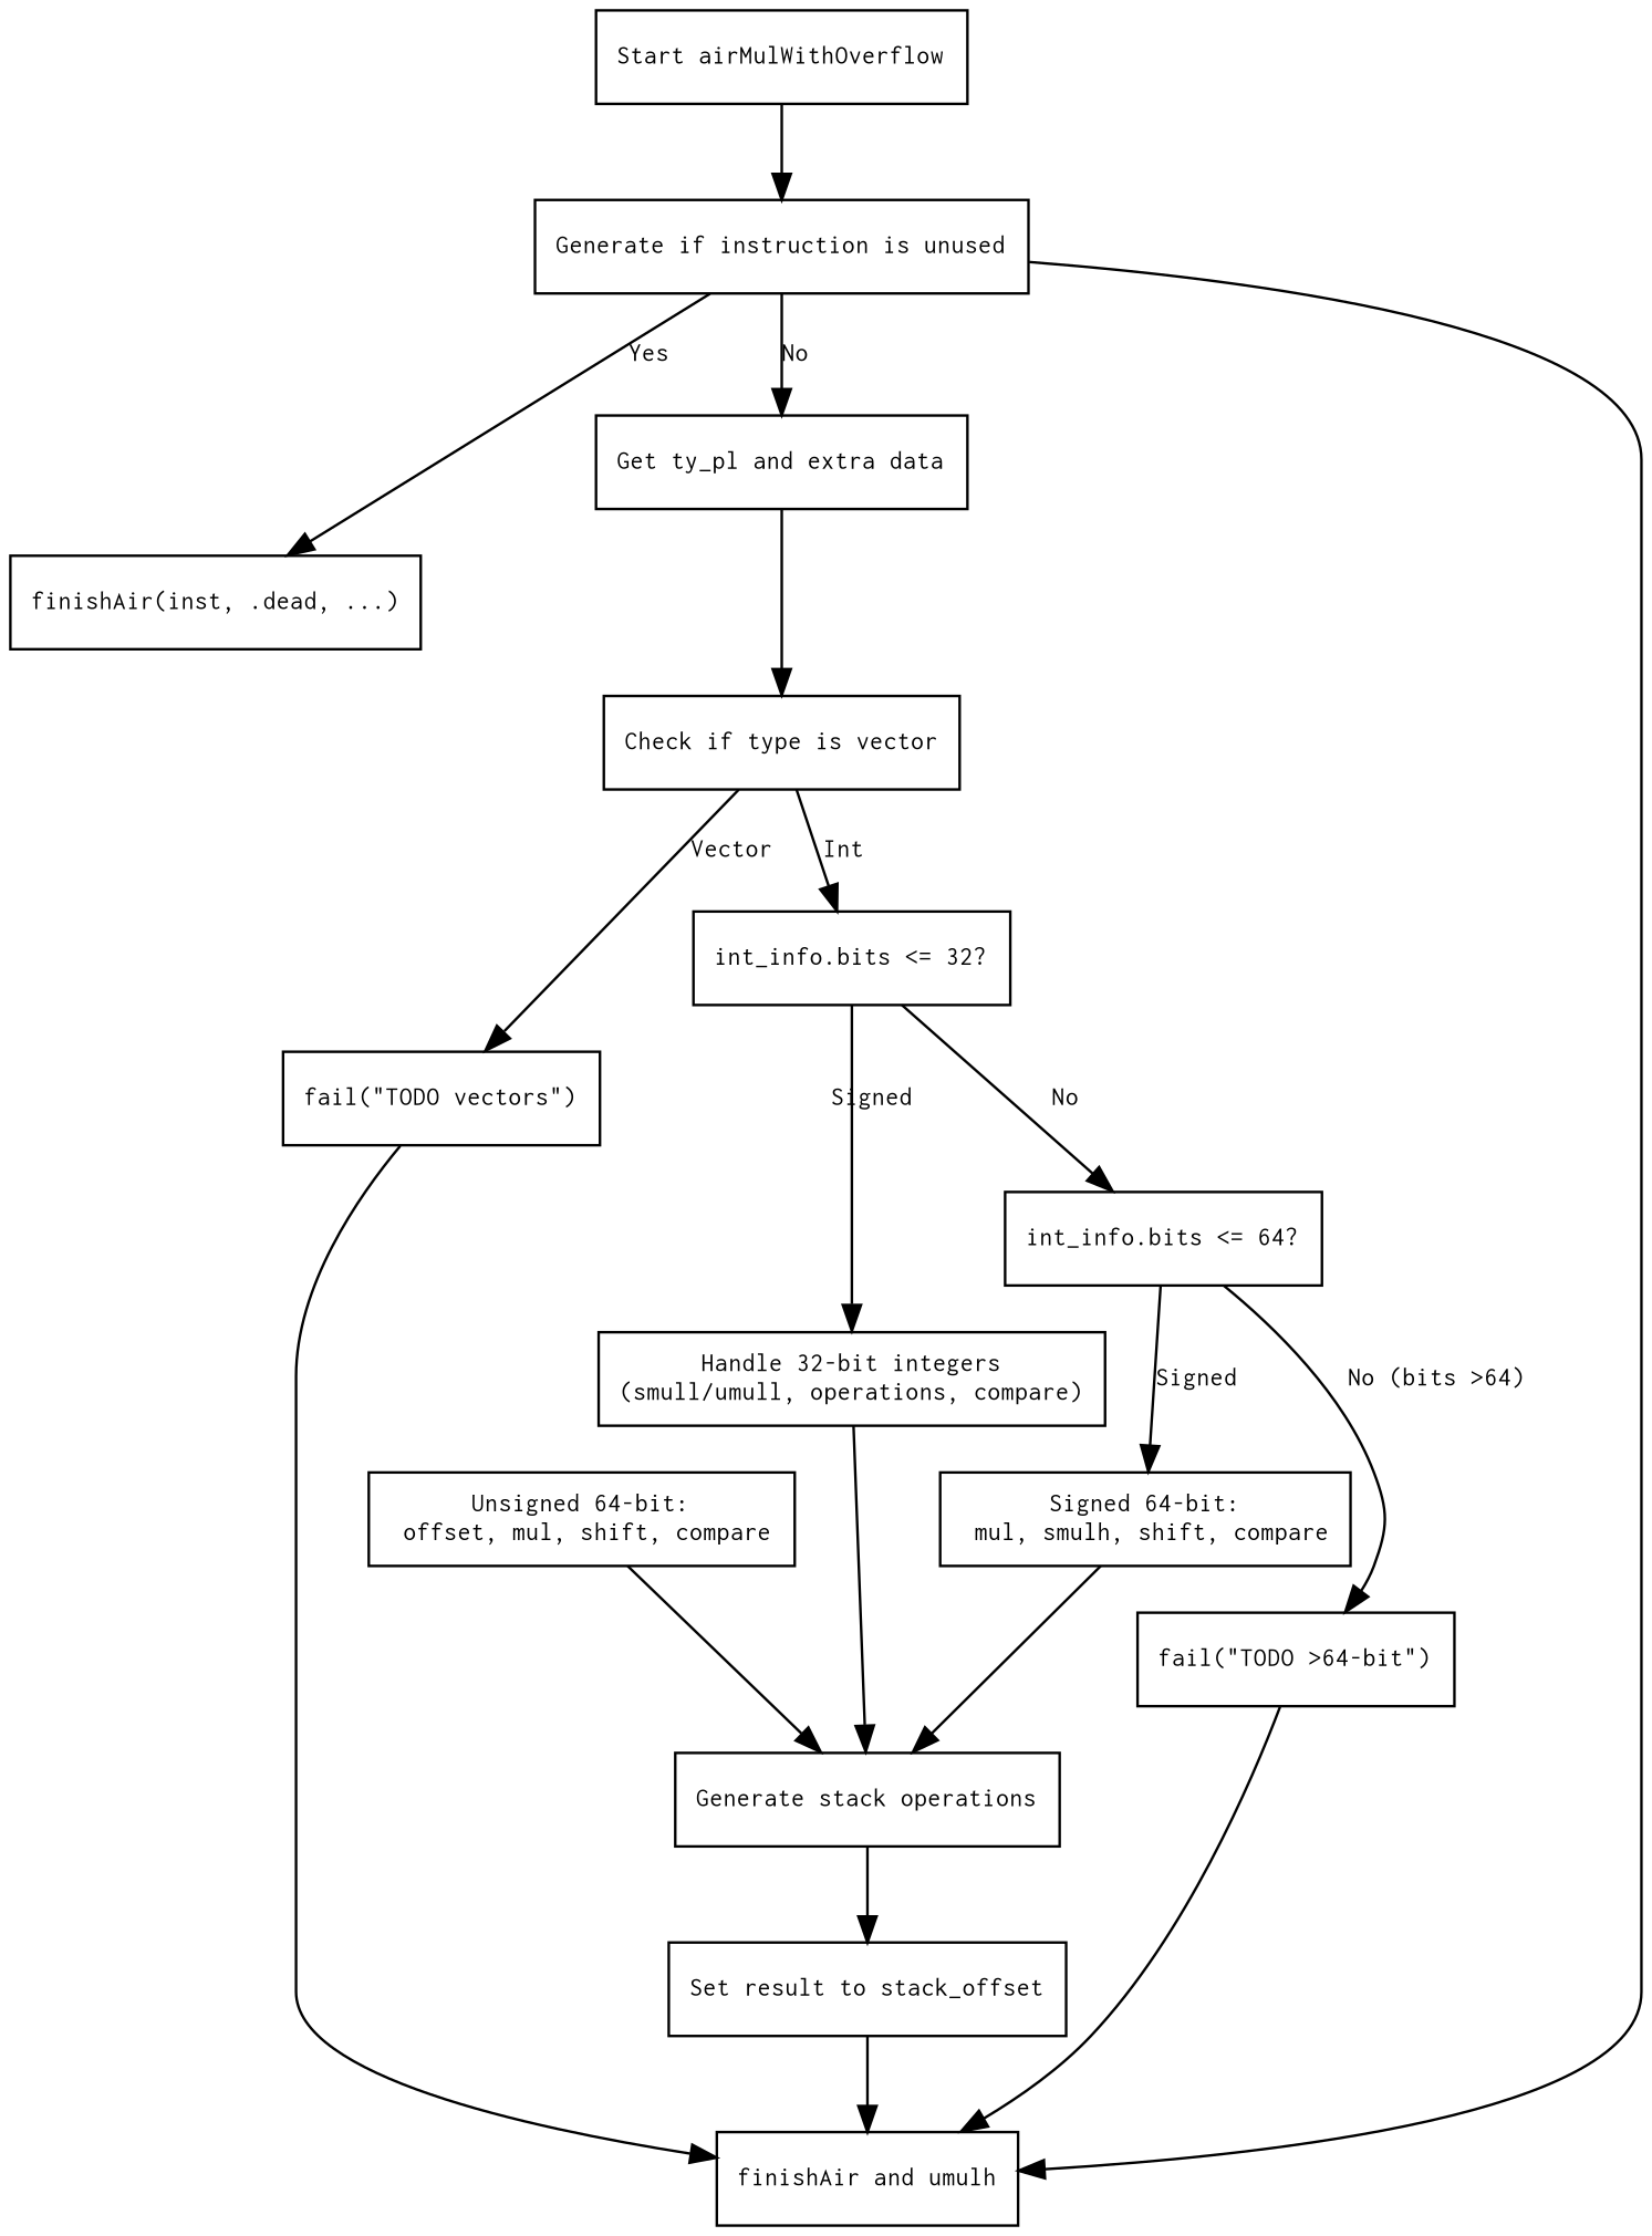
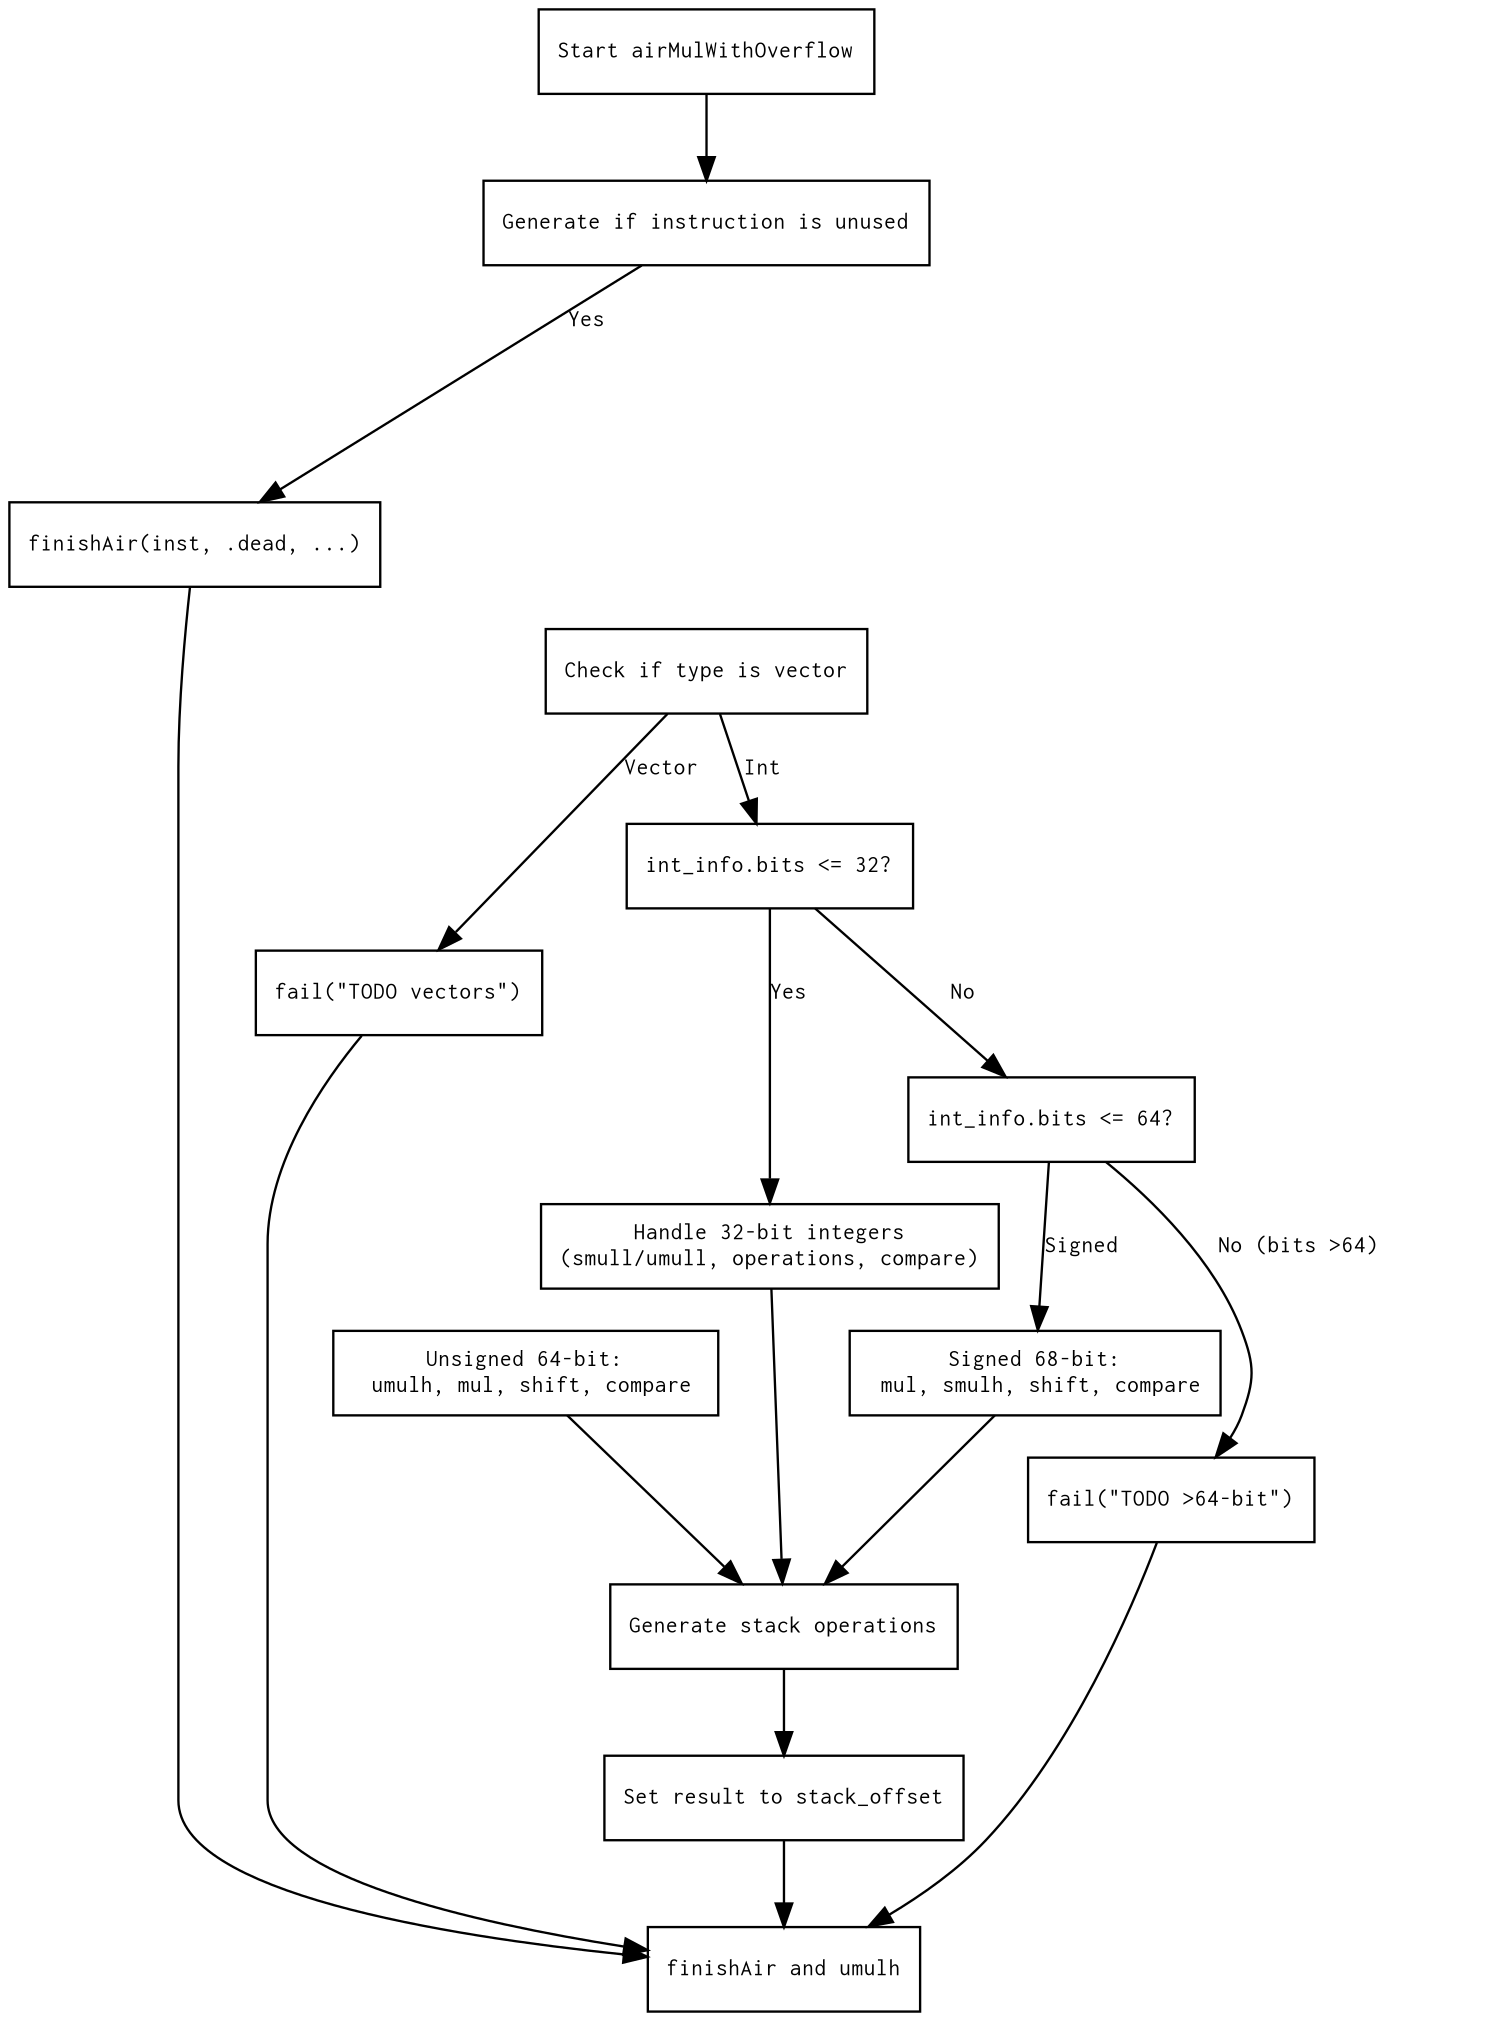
  digraph {
    node [fontname=Courier fontsize=10 shape=rectangle]
    edge [fontname=Courier fontsize=10]
    n1 [label="Start airMulWithOverflow"]
    n2 [label="Generate if instruction is unused"]
    n3 [label="finishAir(inst, .dead, ...)" shape=box]
-   n4 [label="Get ty_pl and extra data"]
    n5 [label="finishAir and umulh"]
    n6 [label="Check if type is vector"]
    n7 [label="fail(\"TODO vectors\")" shape=box]
    n8 [label="int_info.bits <= 32?"]
    n9 [label="int_info.bits <= 64?"]
    n10 [label="Handle 32-bit integers\n(smull/umull, operations, compare)"]
-   n11 [label="Signed 64-bit:\n mul, smulh, shift, compare"]
+   n11 [label="Signed 68-bit:\n mul, smulh, shift, compare"]
    n12 [label="fail(\"TODO >64-bit\")" shape=box]
    n13 [label="Generate stack operations"]
-   n14 [label="Unsigned 64-bit:\n offset, mul, shift, compare"]
+   n14 [label="Unsigned 64-bit:\n umulh, mul, shift, compare"]
    n15 [label="Set result to stack_offset"]
    n1 -> n2
    n2 -> n3 [label=Yes]
-   n2 -> n4 [label=No]
-   n2 -> n5
-   n4 -> n6
+   n3 -> n5
    n6 -> n7 [label=Vector]
    n6 -> n8 [label=Int]
    n7 -> n5
    n8 -> n9 [label=No]
-   n8 -> n10 [label=Signed]
+   n8 -> n10 [label=Yes]
    n9 -> n11 [label=Signed]
    n9 -> n12 [label="No (bits >64)"]
    n10 -> n13
    n11 -> n13
    n12 -> n5
    n13 -> n15
    n14 -> n13
    n15 -> n5
  }
